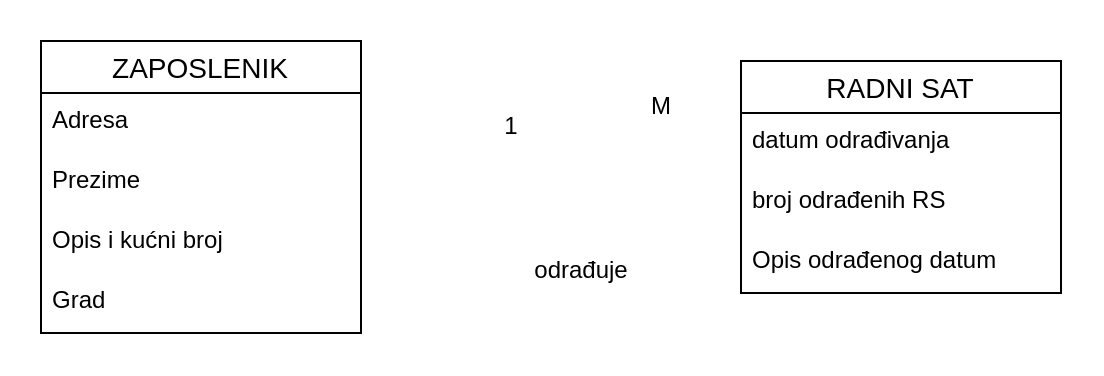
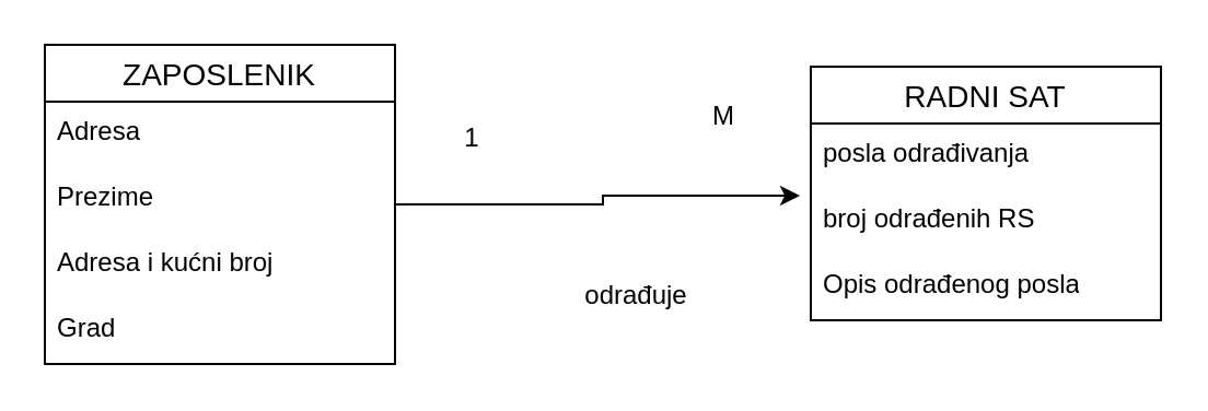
  <mxCell id="0" />
  <mxCell id="1" parent="0" />
+ <mxCell id="2" style="edgeStyle=orthogonalEdgeStyle;rounded=0;orthogonalLoop=1;jettySize=auto;html=1;entryX=-0.031;entryY=0.1;entryDx=0;entryDy=0;entryPerimeter=0;" edge="1" parent="1" source="3" target="10"><mxGeometry relative="1" as="geometry" /></mxCell>
  <mxCell id="3" value="ZAPOSLENIK" style="swimlane;fontStyle=0;childLayout=stackLayout;horizontal=1;startSize=26;horizontalStack=0;resizeParent=1;resizeParentMax=0;resizeLast=0;collapsible=1;marginBottom=0;align=center;fontSize=14;" vertex="1" parent="1"><mxGeometry x="20" y="20" width="160" height="146" as="geometry" /></mxCell>
  <mxCell id="4" value="Adresa" style="text;strokeColor=none;fillColor=none;spacingLeft=4;spacingRight=4;overflow=hidden;rotatable=0;points=[[0,0.5],[1,0.5]];portConstraint=eastwest;fontSize=12;whiteSpace=wrap;html=1;" vertex="1" parent="3"><mxGeometry y="26" width="160" height="30" as="geometry" /></mxCell>
  <mxCell id="5" value="Prezime" style="text;strokeColor=none;fillColor=none;spacingLeft=4;spacingRight=4;overflow=hidden;rotatable=0;points=[[0,0.5],[1,0.5]];portConstraint=eastwest;fontSize=12;whiteSpace=wrap;html=1;" vertex="1" parent="3"><mxGeometry y="56" width="160" height="30" as="geometry" /></mxCell>
- <mxCell id="6" value="Opis i kućni broj" style="text;strokeColor=none;fillColor=none;spacingLeft=4;spacingRight=4;overflow=hidden;rotatable=0;points=[[0,0.5],[1,0.5]];portConstraint=eastwest;fontSize=12;whiteSpace=wrap;html=1;" vertex="1" parent="3"><mxGeometry y="86" width="160" height="30" as="geometry" /></mxCell>
+ <mxCell id="6" value="Adresa i kućni broj" style="text;strokeColor=none;fillColor=none;spacingLeft=4;spacingRight=4;overflow=hidden;rotatable=0;points=[[0,0.5],[1,0.5]];portConstraint=eastwest;fontSize=12;whiteSpace=wrap;html=1;" vertex="1" parent="3"><mxGeometry y="86" width="160" height="30" as="geometry" /></mxCell>
  <mxCell id="7" value="Grad" style="text;strokeColor=none;fillColor=none;spacingLeft=4;spacingRight=4;overflow=hidden;rotatable=0;points=[[0,0.5],[1,0.5]];portConstraint=eastwest;fontSize=12;whiteSpace=wrap;html=1;" vertex="1" parent="3"><mxGeometry y="116" width="160" height="30" as="geometry" /></mxCell>
  <mxCell id="8" value="RADNI SAT" style="swimlane;fontStyle=0;childLayout=stackLayout;horizontal=1;startSize=26;horizontalStack=0;resizeParent=1;resizeParentMax=0;resizeLast=0;collapsible=1;marginBottom=0;align=center;fontSize=14;" vertex="1" parent="1"><mxGeometry x="370" y="30" width="160" height="116" as="geometry" /></mxCell>
- <mxCell id="9" value="datum odrađivanja" style="text;strokeColor=none;fillColor=none;spacingLeft=4;spacingRight=4;overflow=hidden;rotatable=0;points=[[0,0.5],[1,0.5]];portConstraint=eastwest;fontSize=12;whiteSpace=wrap;html=1;" vertex="1" parent="8"><mxGeometry y="26" width="160" height="30" as="geometry" /></mxCell>
+ <mxCell id="9" value="posla odrađivanja" style="text;strokeColor=none;fillColor=none;spacingLeft=4;spacingRight=4;overflow=hidden;rotatable=0;points=[[0,0.5],[1,0.5]];portConstraint=eastwest;fontSize=12;whiteSpace=wrap;html=1;" vertex="1" parent="8"><mxGeometry y="26" width="160" height="30" as="geometry" /></mxCell>
  <mxCell id="10" value="broj odrađenih RS" style="text;strokeColor=none;fillColor=none;spacingLeft=4;spacingRight=4;overflow=hidden;rotatable=0;points=[[0,0.5],[1,0.5]];portConstraint=eastwest;fontSize=12;whiteSpace=wrap;html=1;" vertex="1" parent="8"><mxGeometry y="56" width="160" height="30" as="geometry" /></mxCell>
- <mxCell id="11" value="Opis odrađenog datum" style="text;strokeColor=none;fillColor=none;spacingLeft=4;spacingRight=4;overflow=hidden;rotatable=0;points=[[0,0.5],[1,0.5]];portConstraint=eastwest;fontSize=12;whiteSpace=wrap;html=1;" vertex="1" parent="8"><mxGeometry y="86" width="160" height="30" as="geometry" /></mxCell>
+ <mxCell id="11" value="Opis odrađenog posla" style="text;strokeColor=none;fillColor=none;spacingLeft=4;spacingRight=4;overflow=hidden;rotatable=0;points=[[0,0.5],[1,0.5]];portConstraint=eastwest;fontSize=12;whiteSpace=wrap;html=1;" vertex="1" parent="8"><mxGeometry y="86" width="160" height="30" as="geometry" /></mxCell>
  <mxCell id="12" value="odrađuje" style="text;html=1;align=center;verticalAlign=middle;resizable=0;points=[];autosize=1;strokeColor=none;fillColor=none;" vertex="1" parent="1"><mxGeometry x="255" y="120" width="70" height="30" as="geometry" /></mxCell>
  <mxCell id="13" value="M" style="text;html=1;align=center;verticalAlign=middle;resizable=0;points=[];autosize=1;strokeColor=none;fillColor=none;" vertex="1" parent="1"><mxGeometry x="315" y="38" width="30" height="30" as="geometry" /></mxCell>
- <mxCell id="14" value="1" style="text;html=1;align=center;verticalAlign=middle;resizable=0;points=[];autosize=1;strokeColor=none;fillColor=none;" vertex="1" parent="1"><mxGeometry x="240" y="48" width="30" height="30" as="geometry" /></mxCell>
+ <mxCell id="14" value="1" style="text;html=1;align=center;verticalAlign=middle;resizable=0;points=[];autosize=1;strokeColor=none;fillColor=none;" vertex="1" parent="1"><mxGeometry x="200" y="48" width="30" height="30" as="geometry" /></mxCell>
